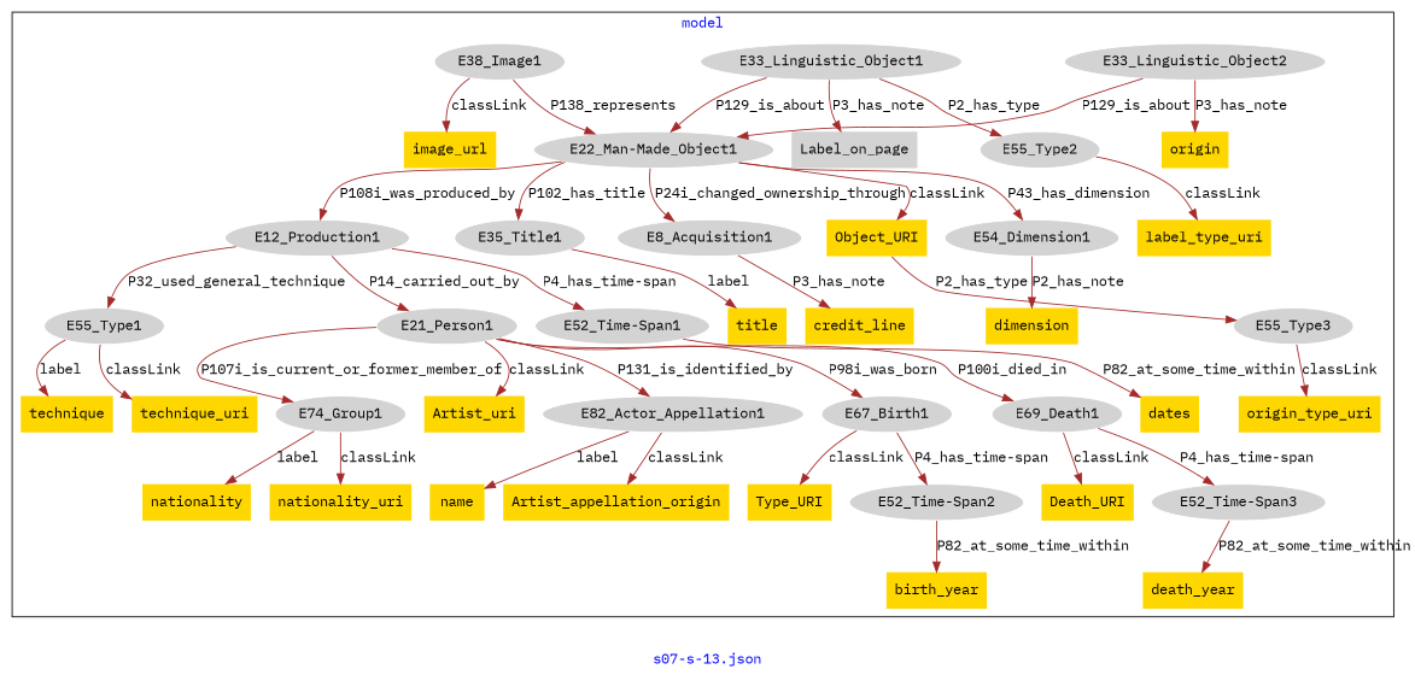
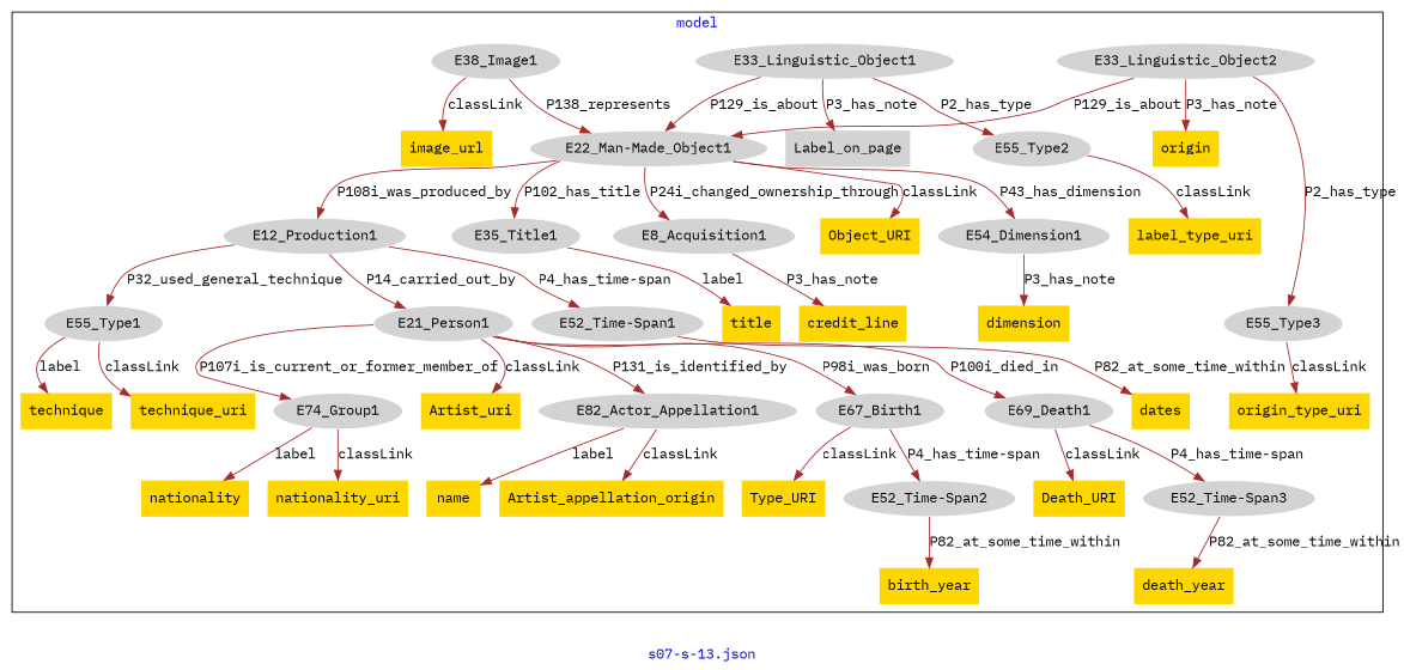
  digraph {
    fontcolor=blue
    fontname="IBM Plex Mono"
    label="s07-s-13.json"
    remincross=true
    node [fillcolor=lightgray fontname="IBM Plex Mono" style=filled shape=plaintext]
    edge [color=brown fontcolor=black fontname="IBM Plex Mono"]
    n1 [color=white label=E33_Linguistic_Object2 shape=""]
    n2 [fillcolor=gold label=origin]
    n3 [color=white label=E82_Actor_Appellation1 shape=""]
    n4 [fillcolor=gold label=name]
    n5 [color=white label=E67_Birth1 shape=""]
    n6 [fillcolor=gold label=Type_URI]
    n7 [color=white label=E55_Type1 shape=""]
    n8 [fillcolor=gold label=technique_uri]
    n9 [color=white label=E33_Linguistic_Object1 shape=""]
    n10 [label=Label_on_page]
    n11 [color=white label=E35_Title1 shape=""]
    n12 [fillcolor=gold label=title]
    n13 [color=white label=E8_Acquisition1 shape=""]
    n14 [fillcolor=gold label=credit_line]
    n15 [color=white label=E54_Dimension1 shape=""]
    n16 [fillcolor=gold label=dimension]
    n17 [color=white label=E69_Death1 shape=""]
    n18 [fillcolor=gold label=Death_URI]
    n19 [fillcolor=gold label=technique]
    n20 [color=white label=E74_Group1 shape=""]
    n21 [fillcolor=gold label=nationality]
    n22 [color=white label="E52_Time-Span3" shape=""]
    n23 [fillcolor=gold label=death_year]
    n24 [color=white label=E55_Type2 shape=""]
    n25 [fillcolor=gold label=label_type_uri]
    n26 [color=white label="E22_Man-Made_Object1" shape=""]
    n27 [fillcolor=gold label=Object_URI]
    n28 [color=white label=E21_Person1 shape=""]
    n29 [fillcolor=gold label=Artist_uri]
    n30 [fillcolor=gold label=nationality_uri]
    n31 [color=white label=E55_Type3 shape=""]
    n32 [fillcolor=gold label=origin_type_uri]
    n33 [color=white label=E38_Image1 shape=""]
    n34 [fillcolor=gold label=image_url]
    n35 [color=white label="E52_Time-Span2" shape=""]
    n36 [fillcolor=gold label=birth_year]
    n37 [fillcolor=gold label=Artist_appellation_origin]
    n38 [color=white label="E52_Time-Span1" shape=""]
    n39 [fillcolor=gold label=dates]
    n40 [color=white label=E12_Production1 shape=""]
    subgraph cluster_1 {
      label=model
      n1
      n2
      n3
      n4
      n5
      n6
      n7
      n8
      n9
      n10
      n11
      n12
      n13
      n14
      n15
      n16
      n17
      n18
      n19
      n20
      n21
      n22
      n23
      n24
      n25
      n26
      n27
      n28
      n29
      n30
      n31
      n32
      n33
      n34
      n35
      n36
      n37
      n38
      n39
      n40
    }
    n1 -> n2 [label=P3_has_note]
    n1 -> n26 [label=P129_is_about]
-   n27 -> n31 [label=P2_has_type]
+   n1 -> n31 [label=P2_has_type]
    n3 -> n4 [label=label]
    n3 -> n37 [label=classLink]
    n5 -> n6 [label=classLink]
    n5 -> n35 [label="P4_has_time-span"]
    n7 -> n8 [label=classLink]
    n7 -> n19 [label=label]
    n9 -> n10 [label=P3_has_note]
    n9 -> n24 [label=P2_has_type]
    n9 -> n26 [label=P129_is_about]
    n11 -> n12 [label=label]
    n13 -> n14 [label=P3_has_note]
-   n15 -> n16 [label=P2_has_note]
+   n15 -> n16 [label=P3_has_note]
    n17 -> n18 [label=classLink]
    n17 -> n22 [label="P4_has_time-span"]
    n20 -> n21 [label=label]
    n20 -> n30 [label=classLink]
    n22 -> n23 [label=P82_at_some_time_within]
    n24 -> n25 [label=classLink]
    n26 -> n11 [label=P102_has_title]
    n26 -> n13 [label=P24i_changed_ownership_through]
    n26 -> n15 [label=P43_has_dimension]
    n26 -> n27 [label=classLink]
    n26 -> n40 [label=P108i_was_produced_by]
    n28 -> n3 [label=P131_is_identified_by]
    n28 -> n5 [label=P98i_was_born]
    n28 -> n17 [label=P100i_died_in]
    n28 -> n20 [label=P107i_is_current_or_former_member_of]
    n28 -> n29 [label=classLink]
    n31 -> n32 [label=classLink]
    n33 -> n26 [label=P138_represents]
    n33 -> n34 [label=classLink]
    n35 -> n36 [label=P82_at_some_time_within]
    n38 -> n39 [label=P82_at_some_time_within]
    n40 -> n7 [label=P32_used_general_technique]
    n40 -> n28 [label=P14_carried_out_by]
    n40 -> n38 [label="P4_has_time-span"]
  }
